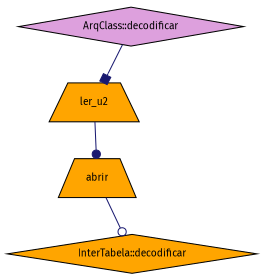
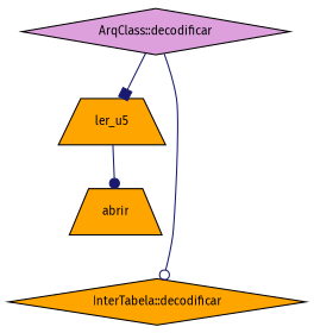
  digraph {
    fontname="Fira Sans"
    rankdir=TB
    node [color=black fillcolor=orange fontname="Fira Sans" fontsize=10 shape=diamond style=filled]
    edge [color=midnightblue fontname="Fira Sans" fontsize=10 labelfontname=Helvetica labelfontsize=10 style=solid]
    n1 [fillcolor=plum fontcolor=black height=0.2 label="ArqClass::decodificar" width=0.4]
-   n2 [height=0.2 label=ler_u2 shape=trapezium width=0.4]
+   n2 [height=0.2 label=ler_u5 shape=trapezium width=0.4]
    n3 [height=0.2 label="InterTabela::decodificar" width=0.4]
    n4 [height=0.2 label=abrir shape=trapezium width=0.4]
    n1 -> n2 [arrowhead=box]
-   n4 -> n3 [arrowhead=odot]
+   n1 -> n3 [arrowhead=odot]
    n2 -> n4 [arrowhead=dot]
  }
